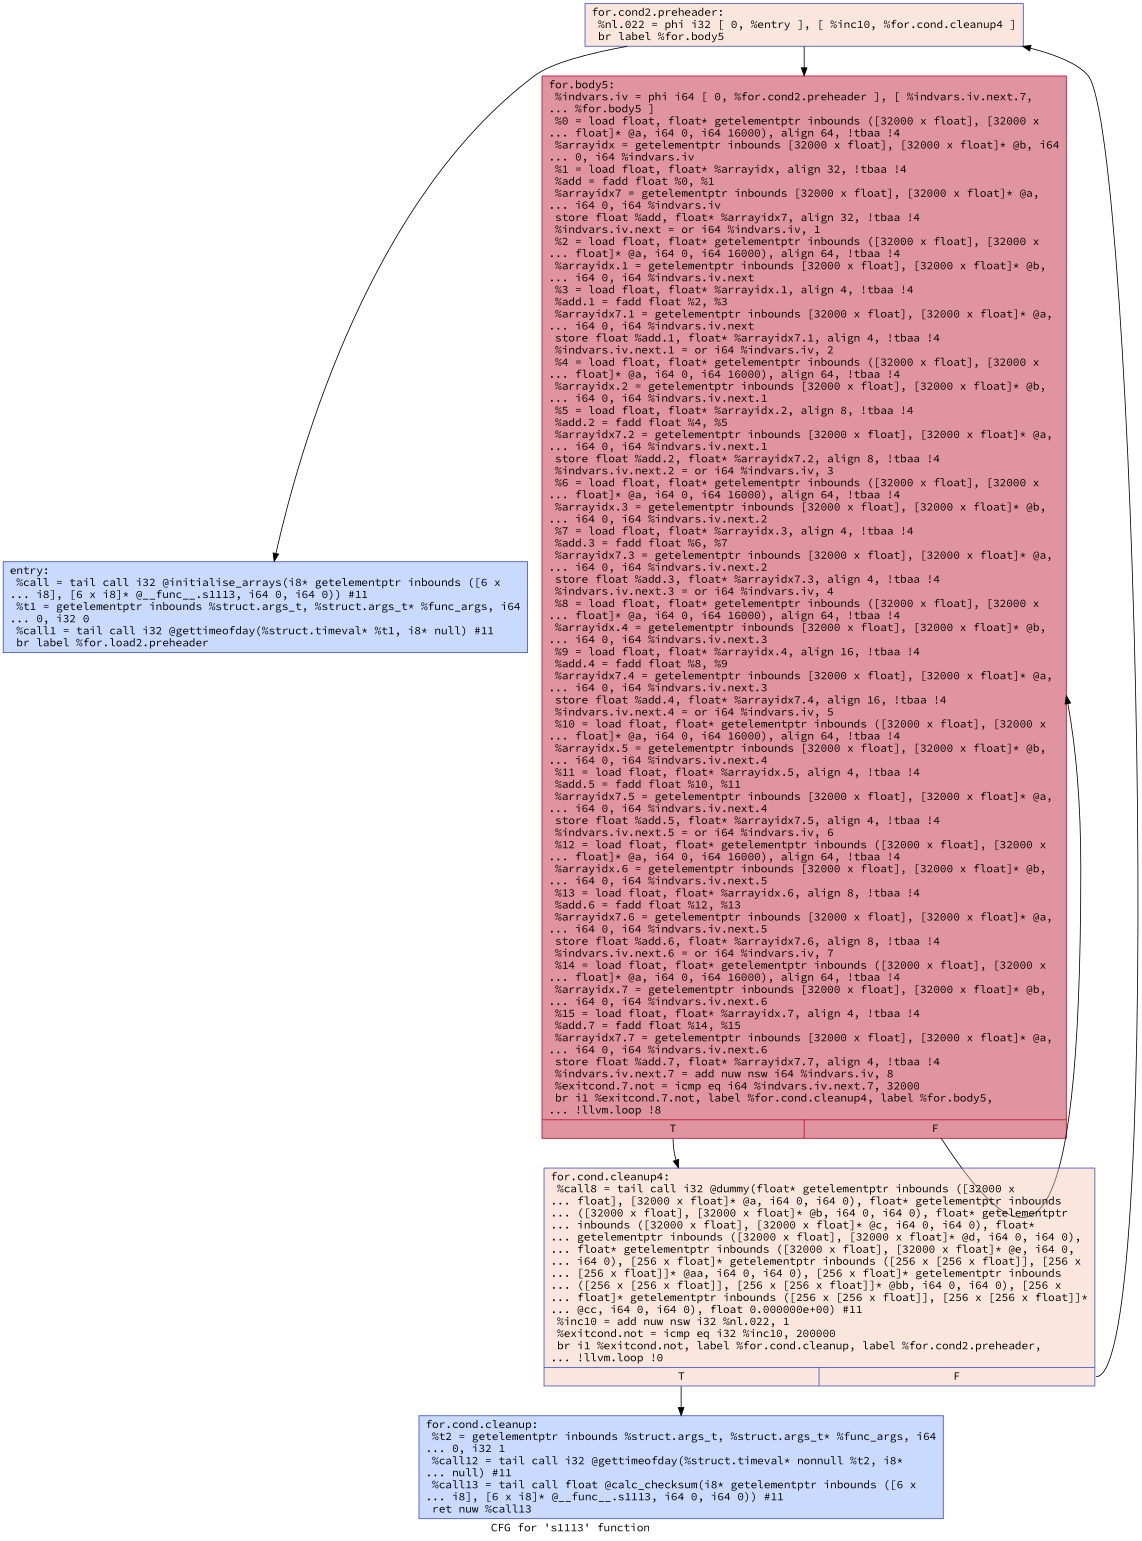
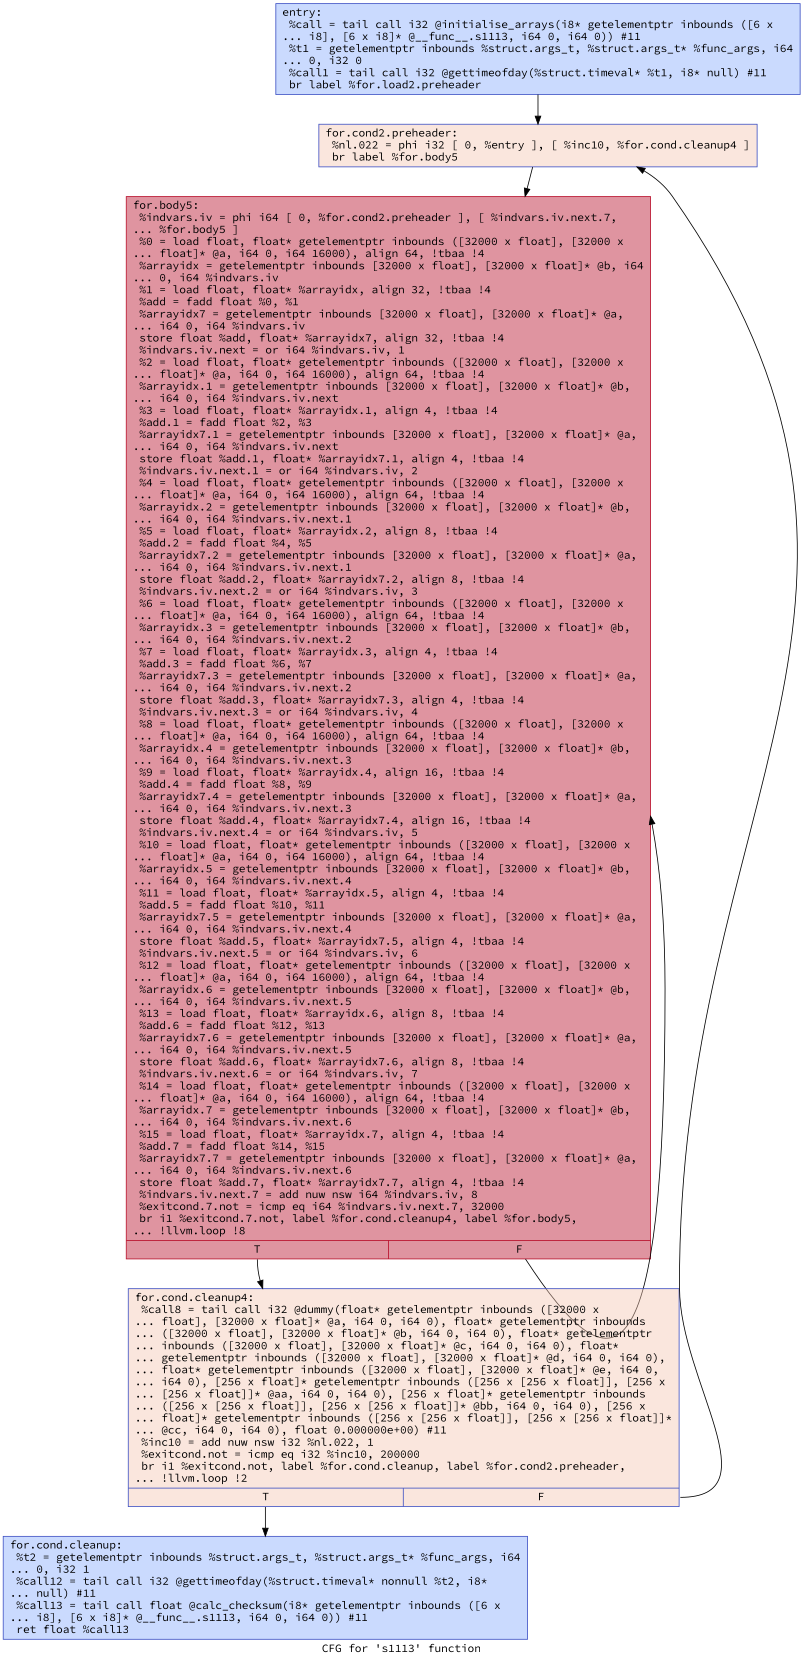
  digraph {
    fontname="Source Code Pro"
    label="CFG for 's1113' function"
    node [color="#3d50c3ff" fillcolor="#88abfd70" fontname="Source Code Pro" shape=record style=filled]
    edge [fontname="Source Code Pro"]
    n1 [label="{entry:\l  %call = tail call i32 @initialise_arrays(i8* getelementptr inbounds ([6 x\l... i8], [6 x i8]* @__func__.s1113, i64 0, i64 0)) #11\l  %t1 = getelementptr inbounds %struct.args_t, %struct.args_t* %func_args, i64\l... 0, i32 0\l  %call1 = tail call i32 @gettimeofday(%struct.timeval* %t1, i8* null) #11\l  br label %for.load2.preheader\l}"]
    n2 [fillcolor="#f3c7b170" label="{for.cond2.preheader:                              \l  %nl.022 = phi i32 [ 0, %entry ], [ %inc10, %for.cond.cleanup4 ]\l  br label %for.body5\l}"]
    n3 [color="#b70d28ff" fillcolor="#b70d2870" label="{for.body5:                                        \l  %indvars.iv = phi i64 [ 0, %for.cond2.preheader ], [ %indvars.iv.next.7,\l... %for.body5 ]\l  %0 = load float, float* getelementptr inbounds ([32000 x float], [32000 x\l... float]* @a, i64 0, i64 16000), align 64, !tbaa !4\l  %arrayidx = getelementptr inbounds [32000 x float], [32000 x float]* @b, i64\l... 0, i64 %indvars.iv\l  %1 = load float, float* %arrayidx, align 32, !tbaa !4\l  %add = fadd float %0, %1\l  %arrayidx7 = getelementptr inbounds [32000 x float], [32000 x float]* @a,\l... i64 0, i64 %indvars.iv\l  store float %add, float* %arrayidx7, align 32, !tbaa !4\l  %indvars.iv.next = or i64 %indvars.iv, 1\l  %2 = load float, float* getelementptr inbounds ([32000 x float], [32000 x\l... float]* @a, i64 0, i64 16000), align 64, !tbaa !4\l  %arrayidx.1 = getelementptr inbounds [32000 x float], [32000 x float]* @b,\l... i64 0, i64 %indvars.iv.next\l  %3 = load float, float* %arrayidx.1, align 4, !tbaa !4\l  %add.1 = fadd float %2, %3\l  %arrayidx7.1 = getelementptr inbounds [32000 x float], [32000 x float]* @a,\l... i64 0, i64 %indvars.iv.next\l  store float %add.1, float* %arrayidx7.1, align 4, !tbaa !4\l  %indvars.iv.next.1 = or i64 %indvars.iv, 2\l  %4 = load float, float* getelementptr inbounds ([32000 x float], [32000 x\l... float]* @a, i64 0, i64 16000), align 64, !tbaa !4\l  %arrayidx.2 = getelementptr inbounds [32000 x float], [32000 x float]* @b,\l... i64 0, i64 %indvars.iv.next.1\l  %5 = load float, float* %arrayidx.2, align 8, !tbaa !4\l  %add.2 = fadd float %4, %5\l  %arrayidx7.2 = getelementptr inbounds [32000 x float], [32000 x float]* @a,\l... i64 0, i64 %indvars.iv.next.1\l  store float %add.2, float* %arrayidx7.2, align 8, !tbaa !4\l  %indvars.iv.next.2 = or i64 %indvars.iv, 3\l  %6 = load float, float* getelementptr inbounds ([32000 x float], [32000 x\l... float]* @a, i64 0, i64 16000), align 64, !tbaa !4\l  %arrayidx.3 = getelementptr inbounds [32000 x float], [32000 x float]* @b,\l... i64 0, i64 %indvars.iv.next.2\l  %7 = load float, float* %arrayidx.3, align 4, !tbaa !4\l  %add.3 = fadd float %6, %7\l  %arrayidx7.3 = getelementptr inbounds [32000 x float], [32000 x float]* @a,\l... i64 0, i64 %indvars.iv.next.2\l  store float %add.3, float* %arrayidx7.3, align 4, !tbaa !4\l  %indvars.iv.next.3 = or i64 %indvars.iv, 4\l  %8 = load float, float* getelementptr inbounds ([32000 x float], [32000 x\l... float]* @a, i64 0, i64 16000), align 64, !tbaa !4\l  %arrayidx.4 = getelementptr inbounds [32000 x float], [32000 x float]* @b,\l... i64 0, i64 %indvars.iv.next.3\l  %9 = load float, float* %arrayidx.4, align 16, !tbaa !4\l  %add.4 = fadd float %8, %9\l  %arrayidx7.4 = getelementptr inbounds [32000 x float], [32000 x float]* @a,\l... i64 0, i64 %indvars.iv.next.3\l  store float %add.4, float* %arrayidx7.4, align 16, !tbaa !4\l  %indvars.iv.next.4 = or i64 %indvars.iv, 5\l  %10 = load float, float* getelementptr inbounds ([32000 x float], [32000 x\l... float]* @a, i64 0, i64 16000), align 64, !tbaa !4\l  %arrayidx.5 = getelementptr inbounds [32000 x float], [32000 x float]* @b,\l... i64 0, i64 %indvars.iv.next.4\l  %11 = load float, float* %arrayidx.5, align 4, !tbaa !4\l  %add.5 = fadd float %10, %11\l  %arrayidx7.5 = getelementptr inbounds [32000 x float], [32000 x float]* @a,\l... i64 0, i64 %indvars.iv.next.4\l  store float %add.5, float* %arrayidx7.5, align 4, !tbaa !4\l  %indvars.iv.next.5 = or i64 %indvars.iv, 6\l  %12 = load float, float* getelementptr inbounds ([32000 x float], [32000 x\l... float]* @a, i64 0, i64 16000), align 64, !tbaa !4\l  %arrayidx.6 = getelementptr inbounds [32000 x float], [32000 x float]* @b,\l... i64 0, i64 %indvars.iv.next.5\l  %13 = load float, float* %arrayidx.6, align 8, !tbaa !4\l  %add.6 = fadd float %12, %13\l  %arrayidx7.6 = getelementptr inbounds [32000 x float], [32000 x float]* @a,\l... i64 0, i64 %indvars.iv.next.5\l  store float %add.6, float* %arrayidx7.6, align 8, !tbaa !4\l  %indvars.iv.next.6 = or i64 %indvars.iv, 7\l  %14 = load float, float* getelementptr inbounds ([32000 x float], [32000 x\l... float]* @a, i64 0, i64 16000), align 64, !tbaa !4\l  %arrayidx.7 = getelementptr inbounds [32000 x float], [32000 x float]* @b,\l... i64 0, i64 %indvars.iv.next.6\l  %15 = load float, float* %arrayidx.7, align 4, !tbaa !4\l  %add.7 = fadd float %14, %15\l  %arrayidx7.7 = getelementptr inbounds [32000 x float], [32000 x float]* @a,\l... i64 0, i64 %indvars.iv.next.6\l  store float %add.7, float* %arrayidx7.7, align 4, !tbaa !4\l  %indvars.iv.next.7 = add nuw nsw i64 %indvars.iv, 8\l  %exitcond.7.not = icmp eq i64 %indvars.iv.next.7, 32000\l  br i1 %exitcond.7.not, label %for.cond.cleanup4, label %for.body5,\l... !llvm.loop !8\l|{<s0>T|<s1>F}}"]
-   n4 [fillcolor="#f3c7b170" label="{for.cond.cleanup4:                                \l  %call8 = tail call i32 @dummy(float* getelementptr inbounds ([32000 x\l... float], [32000 x float]* @a, i64 0, i64 0), float* getelementptr inbounds\l... ([32000 x float], [32000 x float]* @b, i64 0, i64 0), float* getelementptr\l... inbounds ([32000 x float], [32000 x float]* @c, i64 0, i64 0), float*\l... getelementptr inbounds ([32000 x float], [32000 x float]* @d, i64 0, i64 0),\l... float* getelementptr inbounds ([32000 x float], [32000 x float]* @e, i64 0,\l... i64 0), [256 x float]* getelementptr inbounds ([256 x [256 x float]], [256 x\l... [256 x float]]* @aa, i64 0, i64 0), [256 x float]* getelementptr inbounds\l... ([256 x [256 x float]], [256 x [256 x float]]* @bb, i64 0, i64 0), [256 x\l... float]* getelementptr inbounds ([256 x [256 x float]], [256 x [256 x float]]*\l... @cc, i64 0, i64 0), float 0.000000e+00) #11\l  %inc10 = add nuw nsw i32 %nl.022, 1\l  %exitcond.not = icmp eq i32 %inc10, 200000\l  br i1 %exitcond.not, label %for.cond.cleanup, label %for.cond2.preheader,\l... !llvm.loop !0\l|{<s0>T|<s1>F}}"]
-   n5 [label="{for.cond.cleanup:                                 \l  %t2 = getelementptr inbounds %struct.args_t, %struct.args_t* %func_args, i64\l... 0, i32 1\l  %call12 = tail call i32 @gettimeofday(%struct.timeval* nonnull %t2, i8*\l... null) #11\l  %call13 = tail call float @calc_checksum(i8* getelementptr inbounds ([6 x\l... i8], [6 x i8]* @__func__.s1113, i64 0, i64 0)) #11\l  ret nuw %call13\l}"]
-   n2 -> n1
+   n4 [fillcolor="#f3c7b170" label="{for.cond.cleanup4:                                \l  %call8 = tail call i32 @dummy(float* getelementptr inbounds ([32000 x\l... float], [32000 x float]* @a, i64 0, i64 0), float* getelementptr inbounds\l... ([32000 x float], [32000 x float]* @b, i64 0, i64 0), float* getelementptr\l... inbounds ([32000 x float], [32000 x float]* @c, i64 0, i64 0), float*\l... getelementptr inbounds ([32000 x float], [32000 x float]* @d, i64 0, i64 0),\l... float* getelementptr inbounds ([32000 x float], [32000 x float]* @e, i64 0,\l... i64 0), [256 x float]* getelementptr inbounds ([256 x [256 x float]], [256 x\l... [256 x float]]* @aa, i64 0, i64 0), [256 x float]* getelementptr inbounds\l... ([256 x [256 x float]], [256 x [256 x float]]* @bb, i64 0, i64 0), [256 x\l... float]* getelementptr inbounds ([256 x [256 x float]], [256 x [256 x float]]*\l... @cc, i64 0, i64 0), float 0.000000e+00) #11\l  %inc10 = add nuw nsw i32 %nl.022, 1\l  %exitcond.not = icmp eq i32 %inc10, 200000\l  br i1 %exitcond.not, label %for.cond.cleanup, label %for.cond2.preheader,\l... !llvm.loop !2\l|{<s0>T|<s1>F}}"]
+   n5 [label="{for.cond.cleanup:                                 \l  %t2 = getelementptr inbounds %struct.args_t, %struct.args_t* %func_args, i64\l... 0, i32 1\l  %call12 = tail call i32 @gettimeofday(%struct.timeval* nonnull %t2, i8*\l... null) #11\l  %call13 = tail call float @calc_checksum(i8* getelementptr inbounds ([6 x\l... i8], [6 x i8]* @__func__.s1113, i64 0, i64 0)) #11\l  ret float %call13\l}"]
+   n1 -> n2
    n2 -> n3
    n3 -> n3 [tailport=s1]
    n3 -> n4 [tailport=s0]
    n4 -> n2 [tailport=s1]
    n4 -> n5 [tailport=s0]
  }
